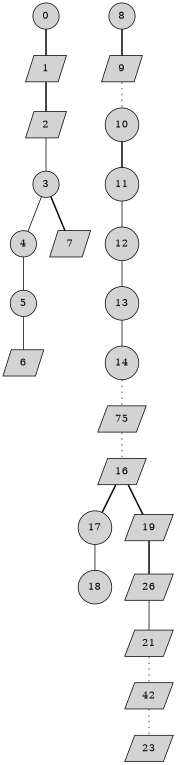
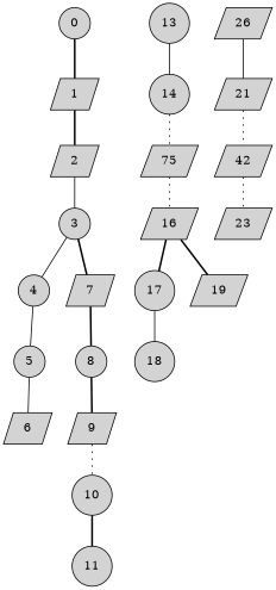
  graph {
    node [shape=parallelogram style=filled]
    edge [style=bold]
    1
    0 [shape=circle]
    2
    3 [shape=circle]
    4 [shape=circle]
    7
    5 [shape=circle]
    6
    8 [shape=circle]
    9
    10 [shape=circle]
    11 [shape=circle]
-   12 [shape=circle]
    13 [shape=circle]
    14 [shape=circle]
    n16 [label=75]
    16
    17 [shape=circle]
    19
    18 [shape=circle]
    n21 [label=26]
    21
    n23 [label=42]
    23
    1 -- 2
    0 -- 1
    2 -- 3 [style=solid]
    3 -- 4 [style=solid]
    3 -- 7
    4 -- 5 [style=solid]
+   7 -- 8
    5 -- 6 [style=solid]
    8 -- 9
    9 -- 10 [style=dotted]
    10 -- 11
-   11 -- 12 [style=solid]
-   12 -- 13 [style=solid]
    13 -- 14 [style=solid]
    14 -- n16 [style=dotted]
    n16 -- 16 [style=dotted]
    16 -- 17
    16 -- 19
    17 -- 18 [style=solid]
-   19 -- n21
    n21 -- 21 [style=solid]
    21 -- n23 [style=dotted]
    n23 -- 23 [style=dotted]
  }
